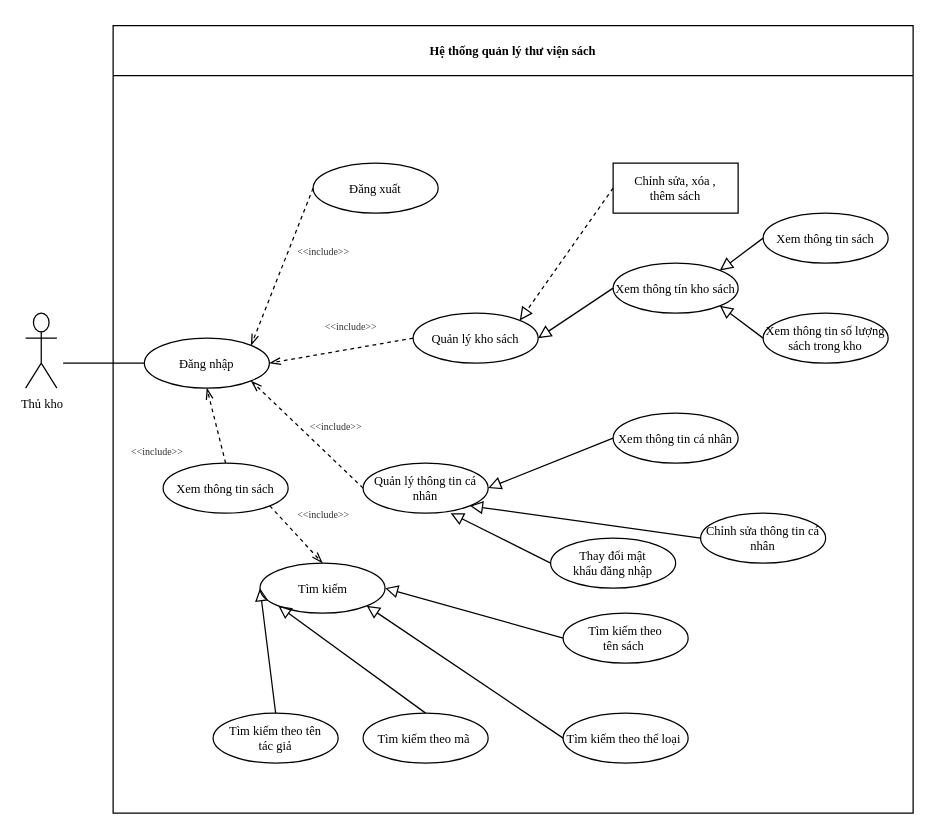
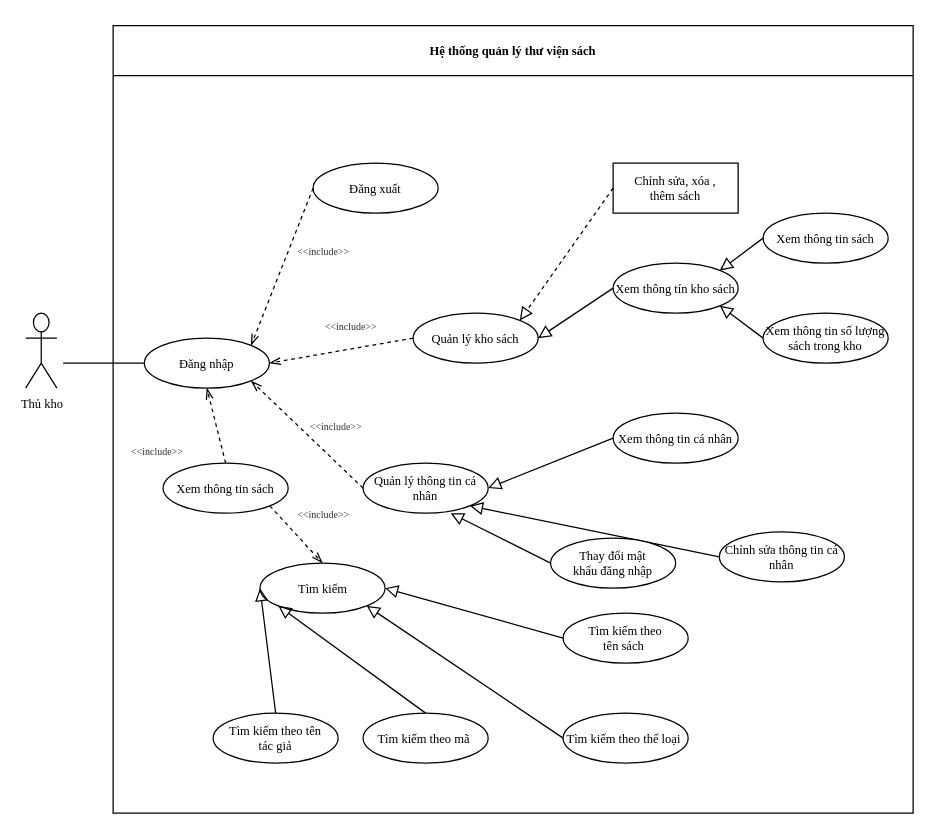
  <mxCell id="0" />
  <mxCell id="1" parent="0" />
  <mxCell id="2" value="Hệ thống quản lý thư viện sách" style="swimlane;startSize=40;fontSize=10;fontFamily=Times New Roman;" parent="1" vertex="1"><mxGeometry x="90" y="20" width="640" height="630" as="geometry"><mxRectangle x="120" y="10" width="165" height="40" as="alternateBounds" /></mxGeometry></mxCell>
  <mxCell id="3" value="Đăng nhập" style="ellipse;whiteSpace=wrap;html=1;fontFamily=Times New Roman;fontSize=10;" parent="2" vertex="1"><mxGeometry x="25" y="250" width="100" height="40" as="geometry" /></mxCell>
  <mxCell id="4" value="Đăng xuất" style="ellipse;whiteSpace=wrap;html=1;fontFamily=Times New Roman;fontSize=10;" parent="2" vertex="1"><mxGeometry x="160" y="110" width="100" height="40" as="geometry" /></mxCell>
  <mxCell id="5" value="&lt;p&gt;&lt;font color=&quot;#333333&quot;&gt;&lt;span style=&quot;font-size: 8px&quot;&gt;&amp;lt;&amp;lt;include&amp;gt;&amp;gt;&lt;/span&gt;&lt;/font&gt;&lt;/p&gt;" style="text;html=1;align=center;verticalAlign=middle;resizable=0;points=[];autosize=1;fontSize=10;fontFamily=Times New Roman;" parent="2" vertex="1"><mxGeometry x="140" y="160" width="55" height="40" as="geometry" /></mxCell>
  <mxCell id="6" value="" style="endArrow=openThin;html=1;rounded=0;fontFamily=Times New Roman;fontSize=10;endSize=7;targetPerimeterSpacing=6;exitX=0;exitY=0.5;exitDx=0;exitDy=0;dashed=1;endFill=0;entryX=1;entryY=0;entryDx=0;entryDy=0;" parent="2" source="4" target="3" edge="1"><mxGeometry width="50" height="50" relative="1" as="geometry"><mxPoint x="30" y="415" as="sourcePoint" /><mxPoint x="-15" y="230" as="targetPoint" /></mxGeometry></mxCell>
  <mxCell id="7" value="Quản lý kho sách" style="ellipse;whiteSpace=wrap;html=1;fontFamily=Times New Roman;fontSize=10;" parent="2" vertex="1"><mxGeometry x="240" y="230" width="100" height="40" as="geometry" /></mxCell>
  <mxCell id="8" value="Quản lý thông tin cá nhân" style="ellipse;whiteSpace=wrap;html=1;fontFamily=Times New Roman;fontSize=10;" parent="2" vertex="1"><mxGeometry x="200" y="350" width="100" height="40" as="geometry" /></mxCell>
  <mxCell id="9" value="Tìm kiếm" style="ellipse;whiteSpace=wrap;html=1;fontFamily=Times New Roman;fontSize=10;" parent="2" vertex="1"><mxGeometry x="117.5" y="430" width="100" height="40" as="geometry" /></mxCell>
  <mxCell id="10" value="" style="endArrow=openThin;html=1;rounded=0;fontFamily=Times New Roman;fontSize=10;endSize=7;targetPerimeterSpacing=6;exitX=0;exitY=0.5;exitDx=0;exitDy=0;dashed=1;endFill=0;entryX=1;entryY=0.5;entryDx=0;entryDy=0;" parent="2" source="7" target="3" edge="1"><mxGeometry width="50" height="50" relative="1" as="geometry"><mxPoint x="170" y="140.0" as="sourcePoint" /><mxPoint x="130" y="270" as="targetPoint" /></mxGeometry></mxCell>
  <mxCell id="11" value="" style="endArrow=openThin;html=1;rounded=0;fontFamily=Times New Roman;fontSize=10;endSize=7;targetPerimeterSpacing=6;exitX=0;exitY=0.5;exitDx=0;exitDy=0;dashed=1;endFill=0;entryX=1;entryY=1;entryDx=0;entryDy=0;" parent="2" source="8" target="3" edge="1"><mxGeometry width="50" height="50" relative="1" as="geometry"><mxPoint x="250" y="260" as="sourcePoint" /><mxPoint x="135.0" y="280" as="targetPoint" /></mxGeometry></mxCell>
  <mxCell id="12" value="" style="endArrow=openThin;html=1;rounded=0;fontFamily=Times New Roman;fontSize=10;endSize=7;targetPerimeterSpacing=6;exitX=0.5;exitY=0;exitDx=0;exitDy=0;dashed=1;endFill=0;entryX=0.5;entryY=1;entryDx=0;entryDy=0;" parent="2" source="32" target="3" edge="1"><mxGeometry width="50" height="50" relative="1" as="geometry"><mxPoint x="210.0" y="380" as="sourcePoint" /><mxPoint x="120.168" y="294.217" as="targetPoint" /></mxGeometry></mxCell>
  <mxCell id="13" value="&lt;p&gt;&lt;font color=&quot;#333333&quot;&gt;&lt;span style=&quot;font-size: 8px&quot;&gt;&amp;lt;&amp;lt;include&amp;gt;&amp;gt;&lt;/span&gt;&lt;/font&gt;&lt;/p&gt;" style="text;html=1;align=center;verticalAlign=middle;resizable=0;points=[];autosize=1;fontSize=10;fontFamily=Times New Roman;" parent="2" vertex="1"><mxGeometry x="162.5" y="220" width="55" height="40" as="geometry" /></mxCell>
  <mxCell id="14" value="&lt;p&gt;&lt;font color=&quot;#333333&quot;&gt;&lt;span style=&quot;font-size: 8px&quot;&gt;&amp;lt;&amp;lt;include&amp;gt;&amp;gt;&lt;/span&gt;&lt;/font&gt;&lt;/p&gt;" style="text;html=1;align=center;verticalAlign=middle;resizable=0;points=[];autosize=1;fontSize=10;fontFamily=Times New Roman;" parent="2" vertex="1"><mxGeometry x="150" y="300" width="55" height="40" as="geometry" /></mxCell>
  <mxCell id="15" value="&lt;p&gt;&lt;font color=&quot;#333333&quot;&gt;&lt;span style=&quot;font-size: 8px&quot;&gt;&amp;lt;&amp;lt;include&amp;gt;&amp;gt;&lt;/span&gt;&lt;/font&gt;&lt;/p&gt;" style="text;html=1;align=center;verticalAlign=middle;resizable=0;points=[];autosize=1;fontSize=10;fontFamily=Times New Roman;" parent="2" vertex="1"><mxGeometry x="7.5" y="320" width="55" height="40" as="geometry" /></mxCell>
  <mxCell id="16" value="Xem thông tin cá nhân" style="ellipse;whiteSpace=wrap;html=1;fontFamily=Times New Roman;fontSize=10;" parent="2" vertex="1"><mxGeometry x="400" y="310" width="100" height="40" as="geometry" /></mxCell>
- <mxCell id="17" value="Chỉnh sửa thông tin cá nhân" style="ellipse;whiteSpace=wrap;html=1;fontFamily=Times New Roman;fontSize=10;" parent="2" vertex="1"><mxGeometry x="470" y="390" width="100" height="40" as="geometry" /></mxCell>
+ <mxCell id="17" value="Chỉnh sửa thông tin cá nhân" style="ellipse;whiteSpace=wrap;html=1;fontFamily=Times New Roman;fontSize=10;" parent="2" vertex="1"><mxGeometry x="485" y="405" width="100" height="40" as="geometry" /></mxCell>
  <mxCell id="18" value="" style="endArrow=block;html=1;rounded=0;exitX=0;exitY=0.5;exitDx=0;exitDy=0;entryX=1;entryY=0.5;entryDx=0;entryDy=0;endFill=0;endSize=8;" parent="2" source="16" target="8" edge="1"><mxGeometry width="50" height="50" relative="1" as="geometry"><mxPoint x="370" y="370" as="sourcePoint" /><mxPoint x="420" y="320" as="targetPoint" /></mxGeometry></mxCell>
  <mxCell id="19" value="" style="endArrow=block;html=1;rounded=0;exitX=0;exitY=0.5;exitDx=0;exitDy=0;entryX=1;entryY=1;entryDx=0;entryDy=0;endFill=0;endSize=8;" parent="2" source="17" target="8" edge="1"><mxGeometry width="50" height="50" relative="1" as="geometry"><mxPoint x="370" y="420" as="sourcePoint" /><mxPoint x="310" y="380" as="targetPoint" /></mxGeometry></mxCell>
  <mxCell id="20" value="Tìm kiếm theo &lt;br&gt;tên sách&amp;nbsp;" style="ellipse;whiteSpace=wrap;html=1;fontFamily=Times New Roman;fontSize=10;" parent="2" vertex="1"><mxGeometry x="360" y="470" width="100" height="40" as="geometry" /></mxCell>
  <mxCell id="21" value="Tìm kiếm theo thể loại&amp;nbsp;" style="ellipse;whiteSpace=wrap;html=1;fontFamily=Times New Roman;fontSize=10;" parent="2" vertex="1"><mxGeometry x="360" y="550" width="100" height="40" as="geometry" /></mxCell>
  <mxCell id="22" value="" style="endArrow=block;html=1;rounded=0;exitX=0;exitY=0.5;exitDx=0;exitDy=0;entryX=1;entryY=0.5;entryDx=0;entryDy=0;endFill=0;endSize=8;" parent="2" source="20" target="9" edge="1"><mxGeometry width="50" height="50" relative="1" as="geometry"><mxPoint x="370" y="420" as="sourcePoint" /><mxPoint x="295.224" y="394.195" as="targetPoint" /></mxGeometry></mxCell>
  <mxCell id="23" value="" style="endArrow=block;html=1;rounded=0;exitX=0;exitY=0.5;exitDx=0;exitDy=0;entryX=1;entryY=1;entryDx=0;entryDy=0;endFill=0;endSize=8;" parent="2" source="21" target="9" edge="1"><mxGeometry width="50" height="50" relative="1" as="geometry"><mxPoint x="370" y="500" as="sourcePoint" /><mxPoint x="227.5" y="460" as="targetPoint" /></mxGeometry></mxCell>
  <mxCell id="24" value="Xem thông tín kho sách" style="ellipse;whiteSpace=wrap;html=1;fontFamily=Times New Roman;fontSize=10;" parent="2" vertex="1"><mxGeometry x="400" y="190" width="100" height="40" as="geometry" /></mxCell>
  <mxCell id="25" value="" style="endArrow=block;html=1;rounded=0;exitX=0;exitY=0.5;exitDx=0;exitDy=0;entryX=1;entryY=0.5;entryDx=0;entryDy=0;endFill=0;endSize=8;" parent="2" source="24" target="7" edge="1"><mxGeometry width="50" height="50" relative="1" as="geometry"><mxPoint x="290" y="210" as="sourcePoint" /><mxPoint x="325.224" y="184.195" as="targetPoint" /></mxGeometry></mxCell>
  <mxCell id="26" value="Chỉnh sửa, xóa , &lt;br&gt;thêm sách" style="whiteSpace=wrap;html=1;fontFamily=Times New Roman;fontSize=10;rounded=0;" parent="2" vertex="1"><mxGeometry x="400" y="110" width="100" height="40" as="geometry" /></mxCell>
  <mxCell id="27" value="" style="endArrow=block;html=1;rounded=0;exitX=0;exitY=0.5;exitDx=0;exitDy=0;entryX=1;entryY=0;entryDx=0;entryDy=0;endFill=0;endSize=8;dashed=1;" parent="2" source="26" target="7" edge="1"><mxGeometry width="50" height="50" relative="1" as="geometry"><mxPoint x="170" y="120" as="sourcePoint" /><mxPoint x="340" y="170" as="targetPoint" /></mxGeometry></mxCell>
  <mxCell id="28" value="Thay đổi mật &lt;br&gt;khẩu đăng nhập" style="ellipse;whiteSpace=wrap;html=1;fontFamily=Times New Roman;fontSize=10;" parent="2" vertex="1"><mxGeometry x="350" y="410" width="100" height="40" as="geometry" /></mxCell>
  <mxCell id="29" value="" style="endArrow=block;html=1;rounded=0;exitX=0;exitY=0.5;exitDx=0;exitDy=0;endFill=0;endSize=8;" parent="2" source="28" edge="1"><mxGeometry width="50" height="50" relative="1" as="geometry"><mxPoint x="410.0" y="340" as="sourcePoint" /><mxPoint x="270" y="390" as="targetPoint" /></mxGeometry></mxCell>
  <mxCell id="30" value="Tìm kiếm theo mã&amp;nbsp;" style="ellipse;whiteSpace=wrap;html=1;fontFamily=Times New Roman;fontSize=10;" parent="2" vertex="1"><mxGeometry x="200" y="550" width="100" height="40" as="geometry" /></mxCell>
  <mxCell id="31" value="" style="endArrow=block;html=1;rounded=0;exitX=0.5;exitY=0;exitDx=0;exitDy=0;entryX=0;entryY=1;entryDx=0;entryDy=0;endFill=0;endSize=8;" parent="2" source="30" target="9" edge="1"><mxGeometry width="50" height="50" relative="1" as="geometry"><mxPoint x="370" y="500" as="sourcePoint" /><mxPoint x="227.5" y="460" as="targetPoint" /></mxGeometry></mxCell>
  <mxCell id="32" value="Xem thông tin sách" style="ellipse;whiteSpace=wrap;html=1;fontFamily=Times New Roman;fontSize=10;" parent="2" vertex="1"><mxGeometry x="40" y="350" width="100" height="40" as="geometry" /></mxCell>
  <mxCell id="33" value="" style="endArrow=openThin;html=1;rounded=0;fontFamily=Times New Roman;fontSize=10;endSize=7;targetPerimeterSpacing=6;exitX=1;exitY=1;exitDx=0;exitDy=0;dashed=1;endFill=0;entryX=0.5;entryY=0;entryDx=0;entryDy=0;" parent="2" source="32" target="9" edge="1"><mxGeometry width="50" height="50" relative="1" as="geometry"><mxPoint x="77.5" y="460" as="sourcePoint" /><mxPoint x="62.5" y="400" as="targetPoint" /></mxGeometry></mxCell>
  <mxCell id="34" value="&lt;p&gt;&lt;font color=&quot;#333333&quot;&gt;&lt;span style=&quot;font-size: 8px&quot;&gt;&amp;lt;&amp;lt;include&amp;gt;&amp;gt;&lt;/span&gt;&lt;/font&gt;&lt;/p&gt;" style="text;html=1;align=center;verticalAlign=middle;resizable=0;points=[];autosize=1;fontSize=10;fontFamily=Times New Roman;" parent="2" vertex="1"><mxGeometry x="140" y="370" width="55" height="40" as="geometry" /></mxCell>
  <mxCell id="35" value="Tìm kiếm theo tên &lt;br&gt;tác giả" style="ellipse;whiteSpace=wrap;html=1;fontFamily=Times New Roman;fontSize=10;" parent="2" vertex="1"><mxGeometry x="80" y="550" width="100" height="40" as="geometry" /></mxCell>
  <mxCell id="36" value="" style="endArrow=block;html=1;rounded=0;exitX=0.5;exitY=0;exitDx=0;exitDy=0;entryX=0;entryY=0.5;entryDx=0;entryDy=0;endFill=0;endSize=8;" parent="2" source="35" target="9" edge="1"><mxGeometry width="50" height="50" relative="1" as="geometry"><mxPoint x="177.5" y="560" as="sourcePoint" /><mxPoint x="142.145" y="474.142" as="targetPoint" /></mxGeometry></mxCell>
  <mxCell id="37" value="Xem thông tin sách" style="ellipse;whiteSpace=wrap;html=1;fontFamily=Times New Roman;fontSize=10;" vertex="1" parent="2"><mxGeometry x="520" y="150" width="100" height="40" as="geometry" /></mxCell>
  <mxCell id="38" value="" style="endArrow=block;html=1;rounded=0;exitX=0;exitY=0.5;exitDx=0;exitDy=0;entryX=1;entryY=0;entryDx=0;entryDy=0;endFill=0;endSize=8;" edge="1" parent="2" source="37" target="24"><mxGeometry width="50" height="50" relative="1" as="geometry"><mxPoint x="290" y="160" as="sourcePoint" /><mxPoint x="460" y="210" as="targetPoint" /></mxGeometry></mxCell>
  <mxCell id="39" value="Xem thông tin số lượng sách trong kho" style="ellipse;whiteSpace=wrap;html=1;fontFamily=Times New Roman;fontSize=10;" vertex="1" parent="2"><mxGeometry x="520" y="230" width="100" height="40" as="geometry" /></mxCell>
  <mxCell id="40" value="" style="endArrow=block;html=1;rounded=0;exitX=0;exitY=0.5;exitDx=0;exitDy=0;entryX=1;entryY=1;entryDx=0;entryDy=0;endFill=0;endSize=8;" edge="1" parent="2" source="39" target="24"><mxGeometry width="50" height="50" relative="1" as="geometry"><mxPoint x="530" y="180" as="sourcePoint" /><mxPoint x="495.355" y="205.858" as="targetPoint" /></mxGeometry></mxCell>
  <mxCell id="41" value="&lt;font style=&quot;font-size: 10px&quot;&gt;Thủ kho&lt;br&gt;&lt;/font&gt;" style="shape=umlActor;verticalLabelPosition=bottom;verticalAlign=top;html=1;outlineConnect=0;fontFamily=Times New Roman;fontSize=10;" parent="1" vertex="1"><mxGeometry x="20" y="250" width="25" height="60" as="geometry" /></mxCell>
  <mxCell id="42" value="" style="endArrow=none;html=1;rounded=0;endSize=8;entryX=0;entryY=0.5;entryDx=0;entryDy=0;" parent="1" target="3" edge="1"><mxGeometry width="50" height="50" relative="1" as="geometry"><mxPoint x="50" y="290" as="sourcePoint" /><mxPoint x="40" y="360" as="targetPoint" /></mxGeometry></mxCell>
